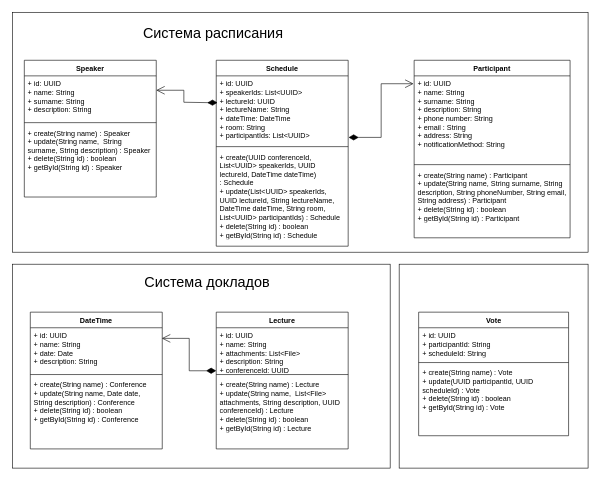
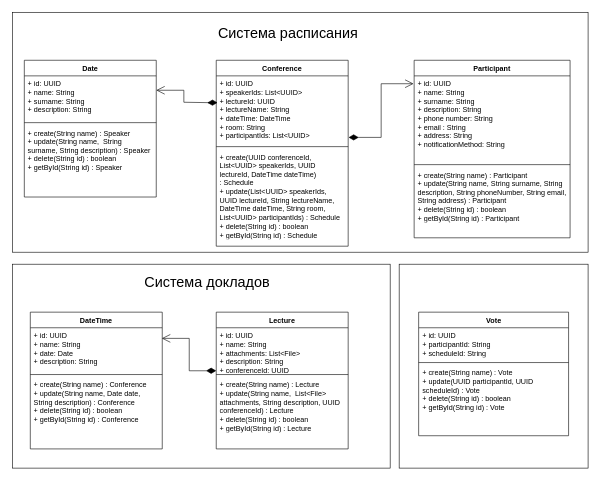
  <mxCell id="0" />
  <mxCell id="1" parent="0" />
  <mxCell id="2" value="" style="html=1;whiteSpace=wrap;" vertex="1" parent="1"><mxGeometry x="665" y="440" width="315" height="340" as="geometry" /></mxCell>
  <mxCell id="3" value="" style="html=1;whiteSpace=wrap;" vertex="1" parent="1"><mxGeometry x="20" y="20" width="960" height="400" as="geometry" /></mxCell>
  <mxCell id="4" value="" style="html=1;whiteSpace=wrap;" vertex="1" parent="1"><mxGeometry x="20" y="440" width="630" height="340" as="geometry" /></mxCell>
  <mxCell id="5" value="DateTime" style="swimlane;fontStyle=1;align=center;verticalAlign=top;childLayout=stackLayout;horizontal=1;startSize=26;horizontalStack=0;resizeParent=1;resizeParentMax=0;resizeLast=0;collapsible=1;marginBottom=0;whiteSpace=wrap;html=1;" vertex="1" parent="1"><mxGeometry x="50" y="520" width="220" height="228" as="geometry" /></mxCell>
  <mxCell id="6" value="+ id: UUID&lt;br&gt;+ name: String&lt;br&gt;+ date: Date&lt;br&gt;+ description: String" style="text;strokeColor=none;fillColor=none;align=left;verticalAlign=top;spacingLeft=4;spacingRight=4;overflow=hidden;rotatable=0;points=[[0,0.5],[1,0.5]];portConstraint=eastwest;whiteSpace=wrap;html=1;" vertex="1" parent="5"><mxGeometry y="26" width="220" height="74" as="geometry" /></mxCell>
  <mxCell id="7" value="" style="line;strokeWidth=1;fillColor=none;align=left;verticalAlign=middle;spacingTop=-1;spacingLeft=3;spacingRight=3;rotatable=0;labelPosition=right;points=[];portConstraint=eastwest;strokeColor=inherit;" vertex="1" parent="5"><mxGeometry y="100" width="220" height="8" as="geometry" /></mxCell>
  <mxCell id="8" value="+ create(String name) : Conference&lt;br&gt;+ update(String name, Date date, String description) : Conference&lt;div&gt;+ delete(String id) : boolean&lt;/div&gt;&lt;div&gt;+ getById(String id) : Conference&lt;/div&gt;" style="text;strokeColor=none;fillColor=none;align=left;verticalAlign=top;spacingLeft=4;spacingRight=4;overflow=hidden;rotatable=0;points=[[0,0.5],[1,0.5]];portConstraint=eastwest;whiteSpace=wrap;html=1;" vertex="1" parent="5"><mxGeometry y="108" width="220" height="120" as="geometry" /></mxCell>
  <mxCell id="9" value="Lecture" style="swimlane;fontStyle=1;align=center;verticalAlign=top;childLayout=stackLayout;horizontal=1;startSize=26;horizontalStack=0;resizeParent=1;resizeParentMax=0;resizeLast=0;collapsible=1;marginBottom=0;whiteSpace=wrap;html=1;" vertex="1" parent="1"><mxGeometry x="360" y="520" width="220" height="228" as="geometry" /></mxCell>
  <mxCell id="10" value="+ id: UUID&lt;br&gt;+ name: String&lt;br&gt;+ attachments: List&amp;lt;File&amp;gt;&lt;br&gt;+ description: String&lt;div&gt;+ conferenceId: UUID&lt;/div&gt;" style="text;strokeColor=none;fillColor=none;align=left;verticalAlign=top;spacingLeft=4;spacingRight=4;overflow=hidden;rotatable=0;points=[[0,0.5],[1,0.5]];portConstraint=eastwest;whiteSpace=wrap;html=1;" vertex="1" parent="9"><mxGeometry y="26" width="220" height="74" as="geometry" /></mxCell>
  <mxCell id="11" value="" style="line;strokeWidth=1;fillColor=none;align=left;verticalAlign=middle;spacingTop=-1;spacingLeft=3;spacingRight=3;rotatable=0;labelPosition=right;points=[];portConstraint=eastwest;strokeColor=inherit;" vertex="1" parent="9"><mxGeometry y="100" width="220" height="8" as="geometry" /></mxCell>
  <mxCell id="12" value="+ create(String name) :&amp;nbsp;&lt;span style=&quot;text-align: center;&quot;&gt;Lecture&lt;/span&gt;&lt;br&gt;+ update(String name,&amp;nbsp; List&amp;lt;File&amp;gt; attachments, String description, UUID conferenceId) :&amp;nbsp;&lt;span style=&quot;text-align: center;&quot;&gt;Lecture&lt;/span&gt;&lt;div&gt;+ delete(String id) : boolean&lt;/div&gt;&lt;div&gt;+ getById(String id) :&amp;nbsp;&lt;span style=&quot;text-align: center; background-color: initial;&quot;&gt;Lecture&lt;/span&gt;&lt;/div&gt;" style="text;strokeColor=none;fillColor=none;align=left;verticalAlign=top;spacingLeft=4;spacingRight=4;overflow=hidden;rotatable=0;points=[[0,0.5],[1,0.5]];portConstraint=eastwest;whiteSpace=wrap;html=1;" vertex="1" parent="9"><mxGeometry y="108" width="220" height="120" as="geometry" /></mxCell>
- <mxCell id="13" value="Speaker" style="swimlane;fontStyle=1;align=center;verticalAlign=top;childLayout=stackLayout;horizontal=1;startSize=26;horizontalStack=0;resizeParent=1;resizeParentMax=0;resizeLast=0;collapsible=1;marginBottom=0;whiteSpace=wrap;html=1;" vertex="1" parent="1"><mxGeometry x="40" y="100" width="220" height="228" as="geometry" /></mxCell>
+ <mxCell id="13" value="Date" style="swimlane;fontStyle=1;align=center;verticalAlign=top;childLayout=stackLayout;horizontal=1;startSize=26;horizontalStack=0;resizeParent=1;resizeParentMax=0;resizeLast=0;collapsible=1;marginBottom=0;whiteSpace=wrap;html=1;" vertex="1" parent="1"><mxGeometry x="40" y="100" width="220" height="228" as="geometry" /></mxCell>
  <mxCell id="14" value="+ id: UUID&lt;br&gt;+ name: String&lt;div&gt;+ surname: String&lt;br&gt;+ description: String&lt;/div&gt;" style="text;strokeColor=none;fillColor=none;align=left;verticalAlign=top;spacingLeft=4;spacingRight=4;overflow=hidden;rotatable=0;points=[[0,0.5],[1,0.5]];portConstraint=eastwest;whiteSpace=wrap;html=1;" vertex="1" parent="13"><mxGeometry y="26" width="220" height="74" as="geometry" /></mxCell>
  <mxCell id="15" value="" style="line;strokeWidth=1;fillColor=none;align=left;verticalAlign=middle;spacingTop=-1;spacingLeft=3;spacingRight=3;rotatable=0;labelPosition=right;points=[];portConstraint=eastwest;strokeColor=inherit;" vertex="1" parent="13"><mxGeometry y="100" width="220" height="8" as="geometry" /></mxCell>
  <mxCell id="16" value="+ create(String name) :&amp;nbsp;&lt;span style=&quot;text-align: center;&quot;&gt;Speaker&lt;/span&gt;&lt;br&gt;+ update(String name,&amp;nbsp; String surname, String description) :&amp;nbsp;&lt;span style=&quot;text-align: center;&quot;&gt;Speaker&lt;/span&gt;&lt;div&gt;+ delete(String id) : boolean&lt;/div&gt;&lt;div&gt;+ getById(String id) :&amp;nbsp;&lt;span style=&quot;text-align: center; background-color: initial;&quot;&gt;Speaker&lt;/span&gt;&lt;/div&gt;" style="text;strokeColor=none;fillColor=none;align=left;verticalAlign=top;spacingLeft=4;spacingRight=4;overflow=hidden;rotatable=0;points=[[0,0.5],[1,0.5]];portConstraint=eastwest;whiteSpace=wrap;html=1;" vertex="1" parent="13"><mxGeometry y="108" width="220" height="120" as="geometry" /></mxCell>
- <mxCell id="17" value="Schedule" style="swimlane;fontStyle=1;align=center;verticalAlign=top;childLayout=stackLayout;horizontal=1;startSize=26;horizontalStack=0;resizeParent=1;resizeParentMax=0;resizeLast=0;collapsible=1;marginBottom=0;whiteSpace=wrap;html=1;" vertex="1" parent="1"><mxGeometry x="360" y="100" width="220" height="310" as="geometry" /></mxCell>
+ <mxCell id="17" value="Conference" style="swimlane;fontStyle=1;align=center;verticalAlign=top;childLayout=stackLayout;horizontal=1;startSize=26;horizontalStack=0;resizeParent=1;resizeParentMax=0;resizeLast=0;collapsible=1;marginBottom=0;whiteSpace=wrap;html=1;" vertex="1" parent="1"><mxGeometry x="360" y="100" width="220" height="310" as="geometry" /></mxCell>
  <mxCell id="18" value="+ id: UUID&lt;br&gt;+ speakerIds: List&amp;lt;UUID&amp;gt;&lt;br&gt;+ lectureId: UUID&lt;div&gt;+ lectureName: String&lt;br&gt;&lt;div&gt;+ dateTime: DateTime&lt;br&gt;+ room: String&lt;/div&gt;&lt;/div&gt;&lt;div&gt;+ participantIds:&amp;nbsp;&lt;span style=&quot;background-color: initial;&quot;&gt;List&amp;lt;UUID&amp;gt;&lt;/span&gt;&lt;span style=&quot;background-color: initial;&quot;&gt;&amp;nbsp;&lt;/span&gt;&lt;/div&gt;" style="text;strokeColor=none;fillColor=none;align=left;verticalAlign=top;spacingLeft=4;spacingRight=4;overflow=hidden;rotatable=0;points=[[0,0.5],[1,0.5]];portConstraint=eastwest;whiteSpace=wrap;html=1;" vertex="1" parent="17"><mxGeometry y="26" width="220" height="114" as="geometry" /></mxCell>
  <mxCell id="19" value="" style="line;strokeWidth=1;fillColor=none;align=left;verticalAlign=middle;spacingTop=-1;spacingLeft=3;spacingRight=3;rotatable=0;labelPosition=right;points=[];portConstraint=eastwest;strokeColor=inherit;" vertex="1" parent="17"><mxGeometry y="140" width="220" height="8" as="geometry" /></mxCell>
  <mxCell id="20" value="+ create(UUID conferenceId, List&amp;lt;UUID&amp;gt; speakerIds, UUID lectureId, DateTime dateTime) :&amp;nbsp;&lt;span style=&quot;text-align: center;&quot;&gt;Schedule&lt;/span&gt;&lt;br&gt;+ update(List&amp;lt;UUID&amp;gt; speakerIds, UUID lectureId, String lectureName, DateTime dateTime, String room, List&amp;lt;UUID&amp;gt; participantIds) :&amp;nbsp;&lt;span style=&quot;text-align: center;&quot;&gt;Schedule&lt;/span&gt;&lt;div&gt;+ delete(String id) : boolean&lt;/div&gt;&lt;div&gt;+ getById(String id) :&amp;nbsp;&lt;span style=&quot;text-align: center; background-color: initial;&quot;&gt;Schedule&lt;/span&gt;&lt;/div&gt;" style="text;strokeColor=none;fillColor=none;align=left;verticalAlign=top;spacingLeft=4;spacingRight=4;overflow=hidden;rotatable=0;points=[[0,0.5],[1,0.5]];portConstraint=eastwest;whiteSpace=wrap;html=1;" vertex="1" parent="17"><mxGeometry y="148" width="220" height="162" as="geometry" /></mxCell>
  <mxCell id="21" value="&lt;span style=&quot;font-size: 24px;&quot;&gt;Система докладов&lt;/span&gt;" style="text;html=1;align=center;verticalAlign=middle;whiteSpace=wrap;rounded=0;" vertex="1" parent="1"><mxGeometry x="195" y="455" width="300" height="30" as="geometry" /></mxCell>
  <mxCell id="22" value="Participant" style="swimlane;fontStyle=1;align=center;verticalAlign=top;childLayout=stackLayout;horizontal=1;startSize=26;horizontalStack=0;resizeParent=1;resizeParentMax=0;resizeLast=0;collapsible=1;marginBottom=0;whiteSpace=wrap;html=1;" vertex="1" parent="1"><mxGeometry x="690" y="100" width="260" height="296" as="geometry" /></mxCell>
  <mxCell id="23" value="+ id: UUID&lt;br&gt;+ name: String&lt;br&gt;+ surname: String&lt;br&gt;+ description: String&lt;br&gt;+ phone number: String&lt;br&gt;+ email : String&lt;br&gt;+ address: String&lt;div&gt;+&amp;nbsp;&lt;span style=&quot;background-color: initial;&quot;&gt;notificationMethod: String&lt;/span&gt;&lt;/div&gt;" style="text;strokeColor=none;fillColor=none;align=left;verticalAlign=top;spacingLeft=4;spacingRight=4;overflow=hidden;rotatable=0;points=[[0,0.5],[1,0.5]];portConstraint=eastwest;whiteSpace=wrap;html=1;" vertex="1" parent="22"><mxGeometry y="26" width="260" height="144" as="geometry" /></mxCell>
  <mxCell id="24" value="" style="line;strokeWidth=1;fillColor=none;align=left;verticalAlign=middle;spacingTop=-1;spacingLeft=3;spacingRight=3;rotatable=0;labelPosition=right;points=[];portConstraint=eastwest;strokeColor=inherit;" vertex="1" parent="22"><mxGeometry y="170" width="260" height="8" as="geometry" /></mxCell>
  <mxCell id="25" value="+ create(String name) :&amp;nbsp;&lt;span style=&quot;text-align: center;&quot;&gt;Participant&lt;/span&gt;&lt;br&gt;+ update(String name, String surname, String description, String phoneNumber, String email, String address) :&amp;nbsp;&lt;span style=&quot;text-align: center;&quot;&gt;Participant&lt;/span&gt;&lt;div&gt;+ delete(String id) : boolean&lt;/div&gt;&lt;div&gt;+ getById(String id) :&amp;nbsp;&lt;span style=&quot;text-align: center; background-color: initial;&quot;&gt;Participant&lt;/span&gt;&lt;/div&gt;" style="text;strokeColor=none;fillColor=none;align=left;verticalAlign=top;spacingLeft=4;spacingRight=4;overflow=hidden;rotatable=0;points=[[0,0.5],[1,0.5]];portConstraint=eastwest;whiteSpace=wrap;html=1;" vertex="1" parent="22"><mxGeometry y="178" width="260" height="118" as="geometry" /></mxCell>
- <mxCell id="26" value="&lt;span style=&quot;font-size: 24px;&quot;&gt;Система расписания&lt;/span&gt;" style="text;html=1;align=center;verticalAlign=middle;whiteSpace=wrap;rounded=0;" vertex="1" parent="1"><mxGeometry x="205" y="40" width="300" height="30" as="geometry" /></mxCell>
+ <mxCell id="26" value="&lt;span style=&quot;font-size: 24px;&quot;&gt;Система расписания&lt;/span&gt;" style="text;html=1;align=center;verticalAlign=middle;whiteSpace=wrap;rounded=0;" vertex="1" parent="1"><mxGeometry x="330" y="40" width="300" height="30" as="geometry" /></mxCell>
  <mxCell id="27" value="Vote" style="swimlane;fontStyle=1;align=center;verticalAlign=top;childLayout=stackLayout;horizontal=1;startSize=26;horizontalStack=0;resizeParent=1;resizeParentMax=0;resizeLast=0;collapsible=1;marginBottom=0;whiteSpace=wrap;html=1;" vertex="1" parent="1"><mxGeometry x="697.5" y="520" width="250" height="206" as="geometry" /></mxCell>
  <mxCell id="28" value="+ id: UUID&lt;br&gt;+ participantId: String&lt;br&gt;+ scheduleId: String" style="text;strokeColor=none;fillColor=none;align=left;verticalAlign=top;spacingLeft=4;spacingRight=4;overflow=hidden;rotatable=0;points=[[0,0.5],[1,0.5]];portConstraint=eastwest;whiteSpace=wrap;html=1;" vertex="1" parent="27"><mxGeometry y="26" width="250" height="54" as="geometry" /></mxCell>
  <mxCell id="29" value="" style="line;strokeWidth=1;fillColor=none;align=left;verticalAlign=middle;spacingTop=-1;spacingLeft=3;spacingRight=3;rotatable=0;labelPosition=right;points=[];portConstraint=eastwest;strokeColor=inherit;" vertex="1" parent="27"><mxGeometry y="80" width="250" height="8" as="geometry" /></mxCell>
  <mxCell id="30" value="+ create(String name) :&amp;nbsp;&lt;span style=&quot;text-align: center;&quot;&gt;Vote&lt;/span&gt;&lt;br&gt;+ update(UUID participantId, UUID scheduleId) :&amp;nbsp;&lt;span style=&quot;text-align: center;&quot;&gt;Vote&lt;/span&gt;&lt;div&gt;+ delete(String id) : boolean&lt;/div&gt;&lt;div&gt;+ getById(String id) :&amp;nbsp;&lt;span style=&quot;text-align: center; background-color: initial;&quot;&gt;Vote&lt;/span&gt;&lt;/div&gt;" style="text;strokeColor=none;fillColor=none;align=left;verticalAlign=top;spacingLeft=4;spacingRight=4;overflow=hidden;rotatable=0;points=[[0,0.5],[1,0.5]];portConstraint=eastwest;whiteSpace=wrap;html=1;" vertex="1" parent="27"><mxGeometry y="88" width="250" height="118" as="geometry" /></mxCell>
  <mxCell id="31" value="" style="endArrow=open;html=1;endSize=12;startArrow=diamondThin;startSize=14;startFill=1;edgeStyle=orthogonalEdgeStyle;align=left;verticalAlign=bottom;rounded=0;exitX=0;exitY=0.969;exitDx=0;exitDy=0;exitPerimeter=0;entryX=0.997;entryY=0.239;entryDx=0;entryDy=0;entryPerimeter=0;" edge="1" parent="1" source="10" target="6"><mxGeometry x="-0.558" y="12" relative="1" as="geometry"><mxPoint x="780" y="720" as="sourcePoint" /><mxPoint x="940" y="720" as="targetPoint" /><Array as="points"><mxPoint x="315" y="618" /><mxPoint x="315" y="564" /></Array><mxPoint as="offset" /></mxGeometry></mxCell>
  <mxCell id="32" value="" style="endArrow=open;html=1;endSize=12;startArrow=diamondThin;startSize=14;startFill=1;edgeStyle=orthogonalEdgeStyle;align=left;verticalAlign=bottom;rounded=0;exitX=0.01;exitY=0.392;exitDx=0;exitDy=0;exitPerimeter=0;entryX=0.997;entryY=0.239;entryDx=0;entryDy=0;entryPerimeter=0;" edge="1" parent="1" source="18"><mxGeometry x="-0.558" y="12" relative="1" as="geometry"><mxPoint x="351" y="204" as="sourcePoint" /><mxPoint x="260" y="150" as="targetPoint" /><Array as="points"><mxPoint x="351" y="171" /><mxPoint x="306" y="170" /><mxPoint x="306" y="150" /></Array><mxPoint as="offset" /></mxGeometry></mxCell>
  <mxCell id="33" value="" style="endArrow=open;html=1;endSize=12;startArrow=diamondThin;startSize=14;startFill=1;edgeStyle=orthogonalEdgeStyle;align=left;verticalAlign=bottom;rounded=0;entryX=-0.004;entryY=0.091;entryDx=0;entryDy=0;entryPerimeter=0;exitX=1.003;exitY=0.9;exitDx=0;exitDy=0;exitPerimeter=0;" edge="1" parent="1" source="18" target="23"><mxGeometry x="-1" y="3" relative="1" as="geometry"><mxPoint x="80" y="350" as="sourcePoint" /><mxPoint x="240" y="350" as="targetPoint" /></mxGeometry></mxCell>
